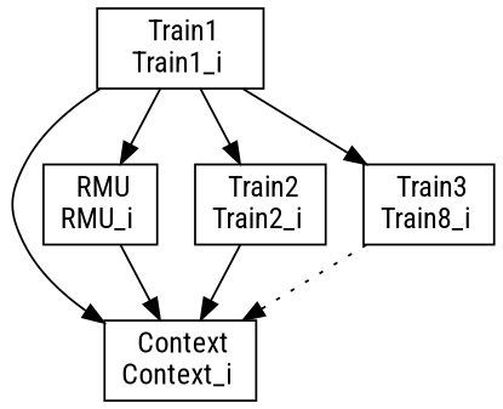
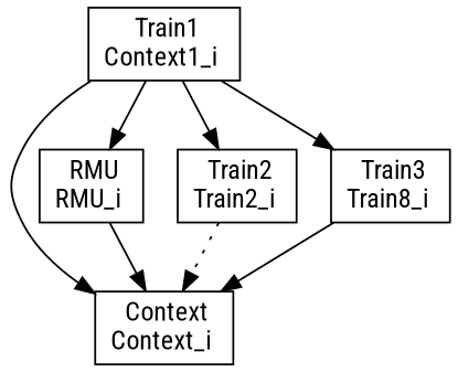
  digraph {
    fontname="Roboto Condensed"
    node [fontname="Roboto Condensed" shape=box]
    edge [fontname="Roboto Condensed"]
    n1 [label=" Context\nContext_i "]
    n2 [label=" RMU\nRMU_i "]
-   n3 [label=" Train1\nTrain1_i "]
+   n3 [label=" Train1\nContext1_i "]
    n4 [label=" Train2\nTrain2_i "]
    n5 [label=" Train3\nTrain8_i "]
    n2 -> n1 [style=solid]
    n3 -> n1 [style=solid]
    n3 -> n2
    n3 -> n4
    n3 -> n5
-   n4 -> n1 [style=solid]
-   n5 -> n1 [style=dotted]
+   n4 -> n1 [style=dotted]
+   n5 -> n1 [style=solid]
  }
